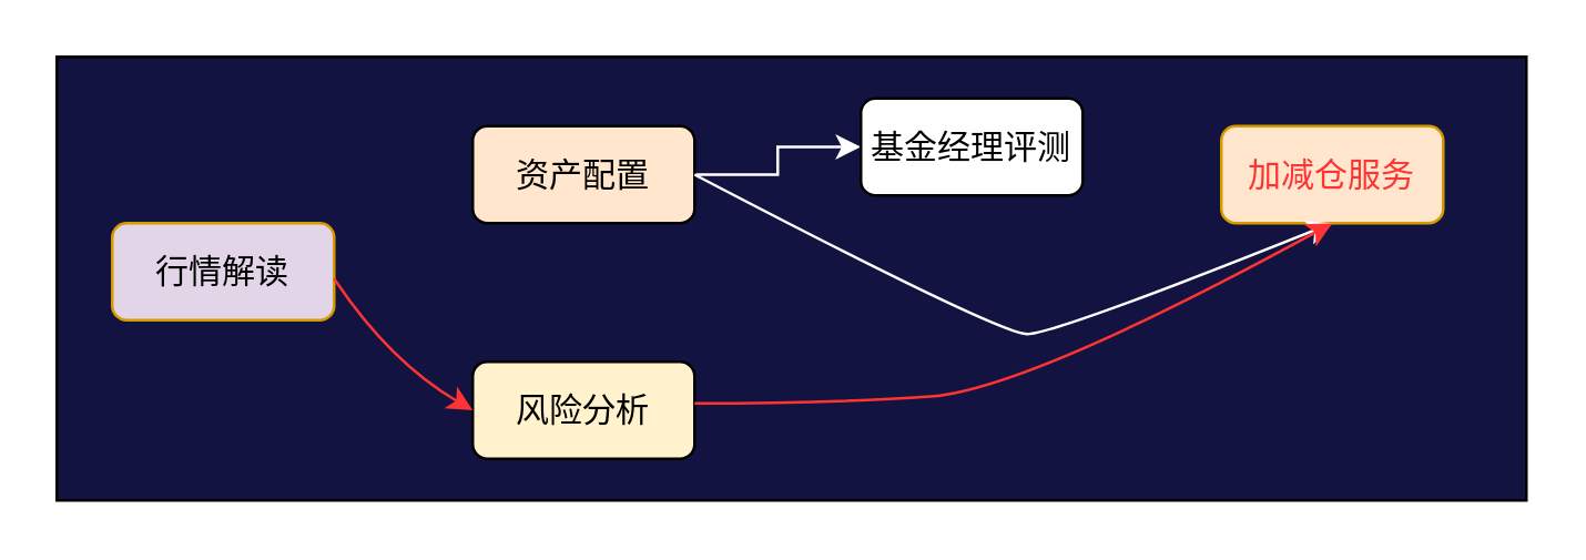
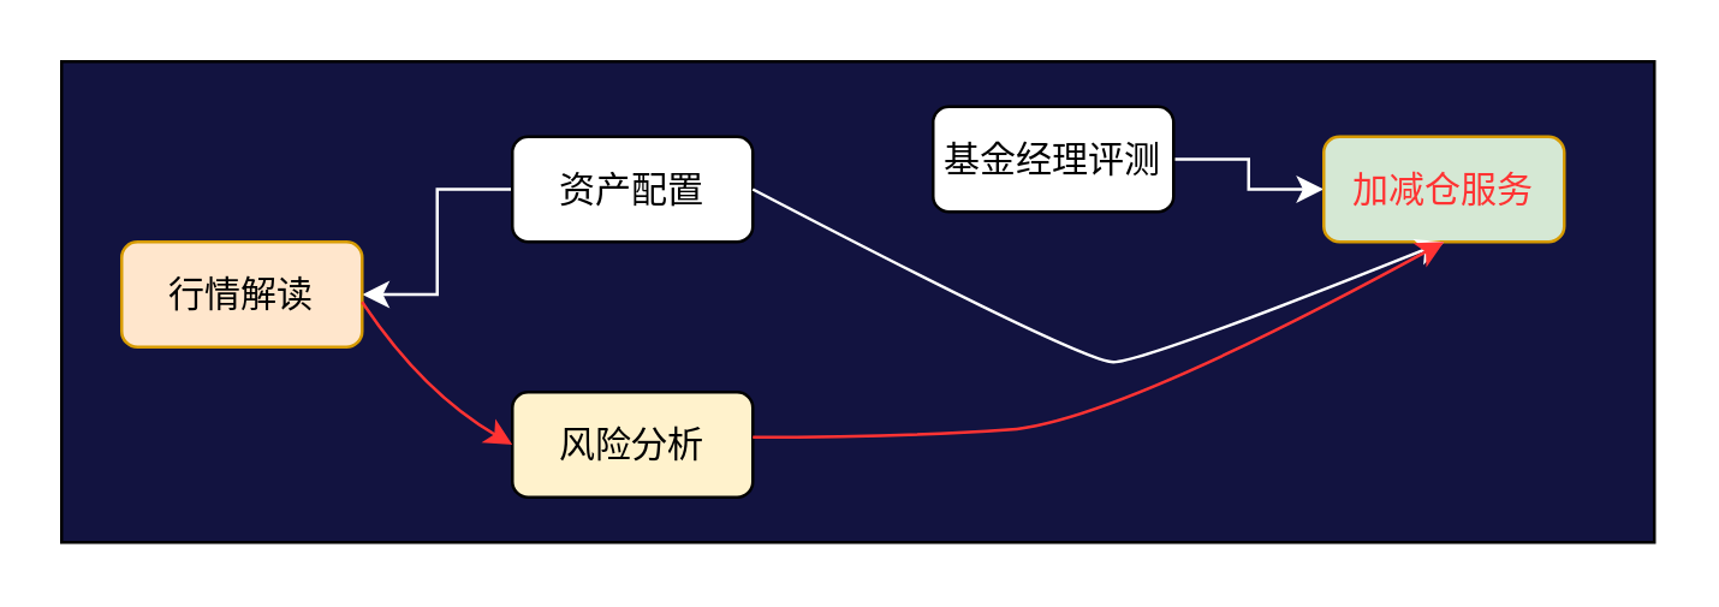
  <mxCell id="0" />
  <mxCell id="1" parent="0" />
  <mxCell id="2" value="" style="rounded=0;whiteSpace=wrap;html=1;fillColor=#121340;" parent="1" vertex="1"><mxGeometry x="20" y="20" width="530" height="160" as="geometry" /></mxCell>
- <mxCell id="3" value="" style="edgeStyle=orthogonalEdgeStyle;rounded=0;orthogonalLoop=1;jettySize=auto;html=1;strokeColor=#FFFFFF;" parent="1" source="4" target="6" edge="1"><mxGeometry relative="1" as="geometry" /></mxCell>
- <mxCell id="4" value="资产配置" style="rounded=1;whiteSpace=wrap;html=1;fillColor=#ffe6cc;" parent="1" vertex="1"><mxGeometry x="170" y="45" width="80" height="35" as="geometry" /></mxCell>
+ <mxCell id="3" value="" style="edgeStyle=orthogonalEdgeStyle;rounded=0;orthogonalLoop=1;jettySize=auto;html=1;strokeColor=#FFFFFF;" parent="1" source="4" target="9" edge="1"><mxGeometry relative="1" as="geometry" /></mxCell>
+ <mxCell id="4" value="资产配置" style="rounded=1;whiteSpace=wrap;html=1;" parent="1" vertex="1"><mxGeometry x="170" y="45" width="80" height="35" as="geometry" /></mxCell>
+ <mxCell id="5" value="" style="edgeStyle=orthogonalEdgeStyle;rounded=0;orthogonalLoop=1;jettySize=auto;html=1;strokeColor=#FFFFFF;" parent="1" source="6" target="7" edge="1"><mxGeometry relative="1" as="geometry" /></mxCell>
  <mxCell id="6" value="基金经理评测" style="rounded=1;whiteSpace=wrap;html=1;strokeWidth=1;" parent="1" vertex="1"><mxGeometry x="310" y="35" width="80" height="35" as="geometry" /></mxCell>
- <mxCell id="7" value="&lt;font color=&quot;#ff3333&quot;&gt;加减仓服务&lt;/font&gt;" style="rounded=1;whiteSpace=wrap;html=1;strokeWidth=1;strokeColor=#d79b00;fillColor=#ffe6cc;" parent="1" vertex="1"><mxGeometry x="440" y="45" width="80" height="35" as="geometry" /></mxCell>
+ <mxCell id="7" value="&lt;font color=&quot;#ff3333&quot;&gt;加减仓服务&lt;/font&gt;" style="rounded=1;whiteSpace=wrap;html=1;strokeWidth=1;strokeColor=#d79b00;fillColor=#d5e8d4;" parent="1" vertex="1"><mxGeometry x="440" y="45" width="80" height="35" as="geometry" /></mxCell>
  <mxCell id="8" value="风险分析" style="rounded=1;whiteSpace=wrap;html=1;fillColor=#fff2cc;" parent="1" vertex="1"><mxGeometry x="170" y="130" width="80" height="35" as="geometry" /></mxCell>
- <mxCell id="9" value="行情解读" style="rounded=1;whiteSpace=wrap;html=1;fillColor=#e1d5e7;strokeColor=#d79b00;" parent="1" vertex="1"><mxGeometry x="40" y="80" width="80" height="35" as="geometry" /></mxCell>
+ <mxCell id="9" value="行情解读" style="rounded=1;whiteSpace=wrap;html=1;fillColor=#ffe6cc;strokeColor=#d79b00;" parent="1" vertex="1"><mxGeometry x="40" y="80" width="80" height="35" as="geometry" /></mxCell>
  <mxCell id="10" value="" style="curved=1;endArrow=classic;html=1;rounded=0;entryX=0.5;entryY=1;entryDx=0;entryDy=0;strokeColor=#FFFFFF;" parent="1" target="7" edge="1"><mxGeometry width="50" height="50" relative="1" as="geometry"><mxPoint x="250" y="62.5" as="sourcePoint" /><mxPoint x="310" y="127.5" as="targetPoint" /><Array as="points"><mxPoint x="360" y="120" /><mxPoint x="380" y="120" /></Array></mxGeometry></mxCell>
  <mxCell id="11" value="" style="curved=1;endArrow=classic;html=1;rounded=0;strokeColor=#FF3333;" edge="1" parent="1"><mxGeometry width="50" height="50" relative="1" as="geometry"><mxPoint x="250" y="145" as="sourcePoint" /><mxPoint x="480" y="80" as="targetPoint" /><Array as="points"><mxPoint x="300" y="145" /><mxPoint x="370" y="140" /></Array></mxGeometry></mxCell>
  <mxCell id="12" value="" style="curved=1;endArrow=classic;html=1;rounded=0;entryX=0;entryY=0.5;entryDx=0;entryDy=0;strokeColor=#FF3333;" edge="1" parent="1" target="8"><mxGeometry width="50" height="50" relative="1" as="geometry"><mxPoint x="120" y="100" as="sourcePoint" /><mxPoint x="170" y="50" as="targetPoint" /><Array as="points"><mxPoint x="140" y="130" /></Array></mxGeometry></mxCell>
